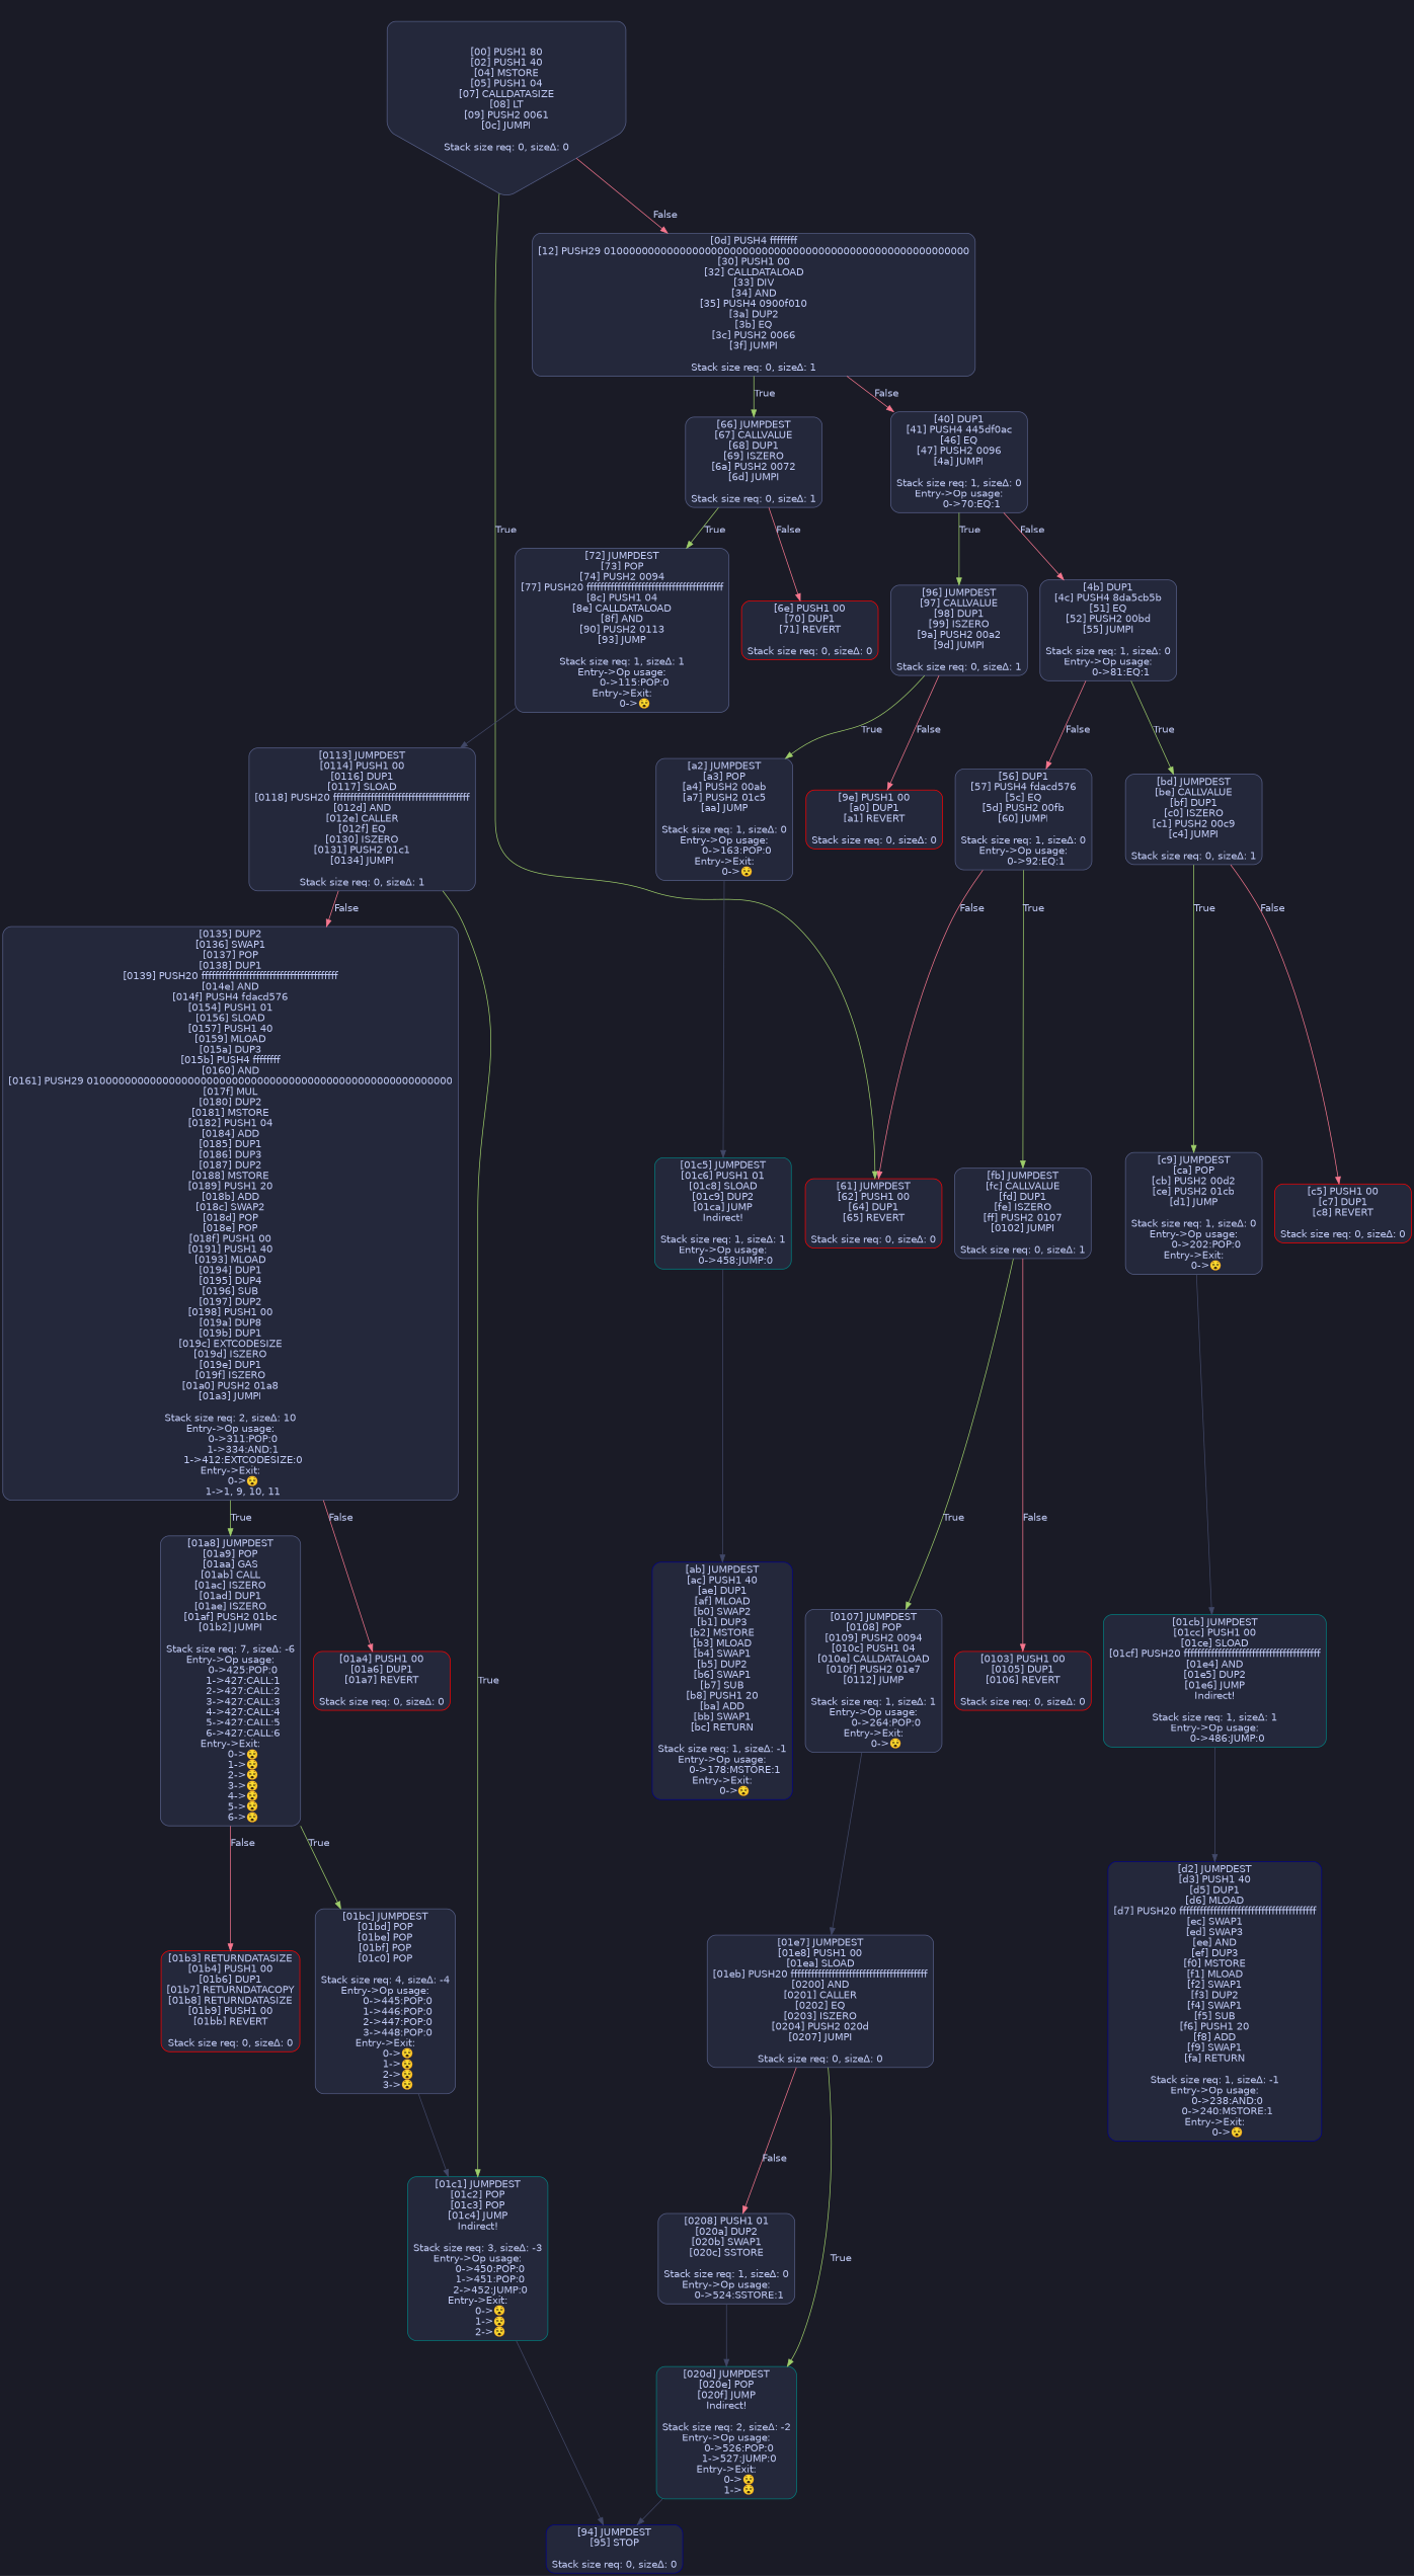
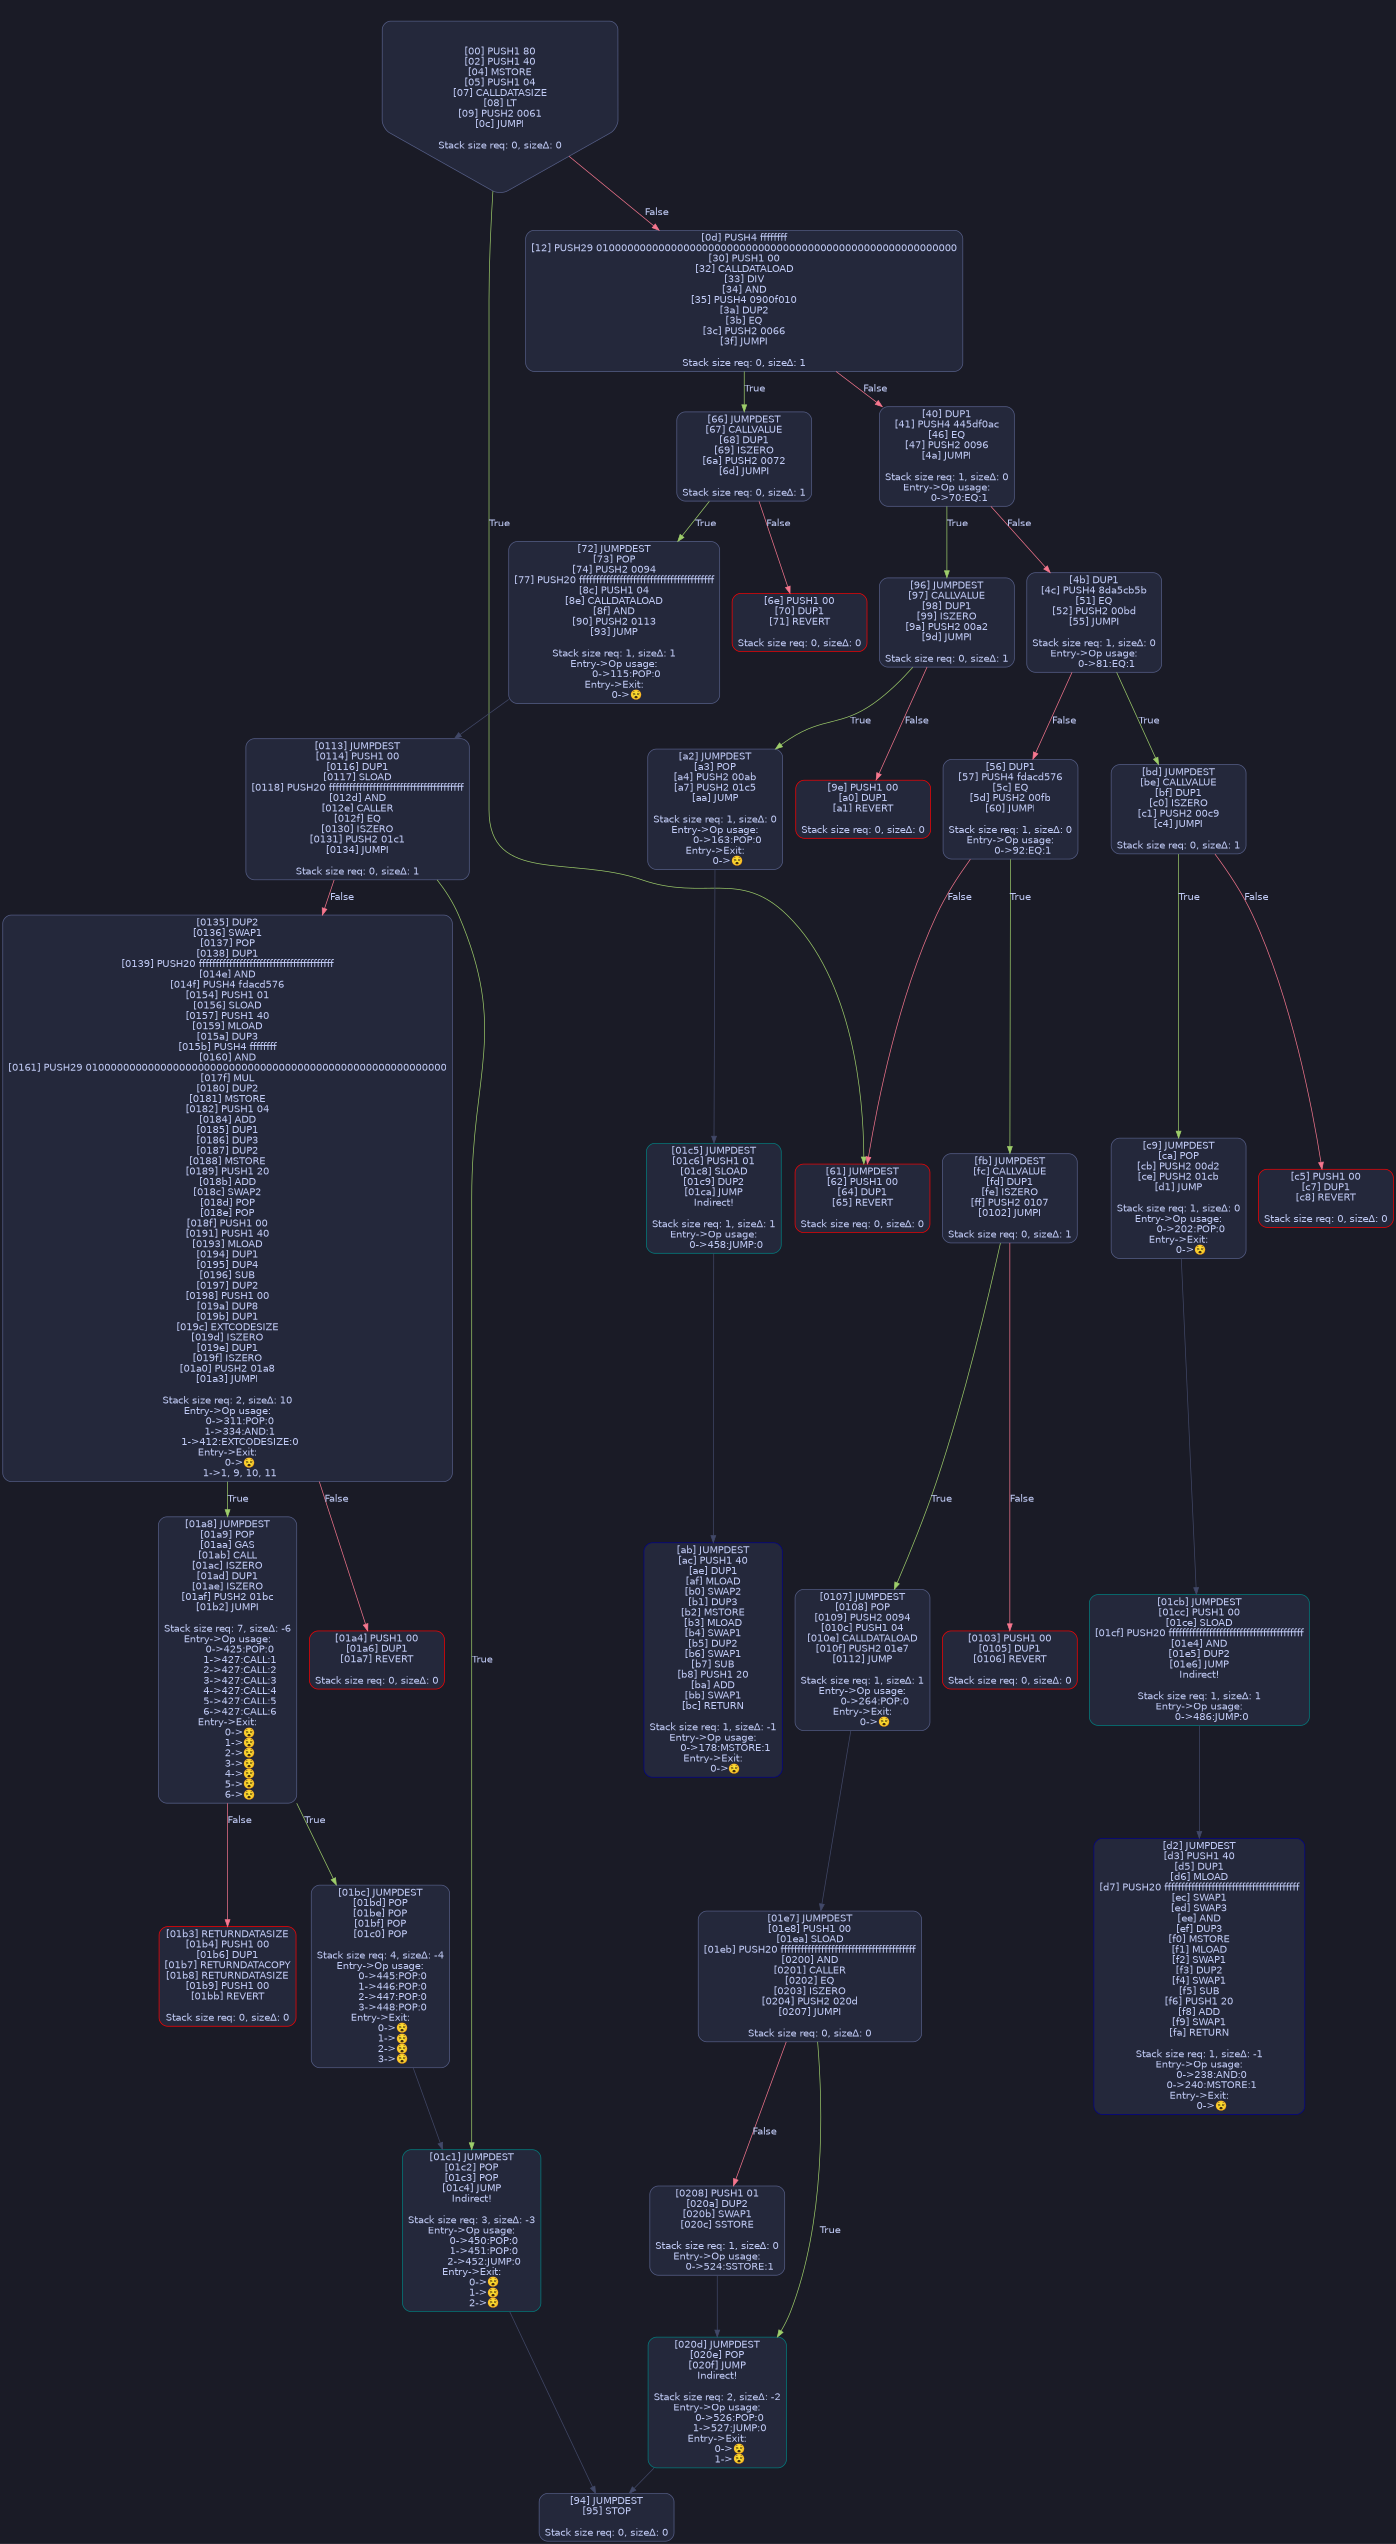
  digraph {
    bgcolor="#1a1b26"
    node [color="#565f89" fillcolor="#24283b" fontcolor="#c0caf5" fontname=Helvetica shape=box style="filled, rounded"]
    edge [color="#f7768e" fontcolor="#c0caf5" fontname=Helvetica]
    n1 [label="[00] PUSH1 80\n[02] PUSH1 40\n[04] MSTORE\n[05] PUSH1 04\n[07] CALLDATASIZE\n[08] LT\n[09] PUSH2 0061\n[0c] JUMPI\n\nStack size req: 0, sizeΔ: 0\n" shape=invhouse]
    n2 [label="[0d] PUSH4 ffffffff\n[12] PUSH29 0100000000000000000000000000000000000000000000000000000000\n[30] PUSH1 00\n[32] CALLDATALOAD\n[33] DIV\n[34] AND\n[35] PUSH4 0900f010\n[3a] DUP2\n[3b] EQ\n[3c] PUSH2 0066\n[3f] JUMPI\n\nStack size req: 0, sizeΔ: 1\n"]
    n3 [color=red label="[61] JUMPDEST\n[62] PUSH1 00\n[64] DUP1\n[65] REVERT\n\nStack size req: 0, sizeΔ: 0\n"]
    n4 [label="[40] DUP1\n[41] PUSH4 445df0ac\n[46] EQ\n[47] PUSH2 0096\n[4a] JUMPI\n\nStack size req: 1, sizeΔ: 0\nEntry->Op usage:\n	0->70:EQ:1\n"]
    n5 [label="[66] JUMPDEST\n[67] CALLVALUE\n[68] DUP1\n[69] ISZERO\n[6a] PUSH2 0072\n[6d] JUMPI\n\nStack size req: 0, sizeΔ: 1\n"]
    n6 [label="[4b] DUP1\n[4c] PUSH4 8da5cb5b\n[51] EQ\n[52] PUSH2 00bd\n[55] JUMPI\n\nStack size req: 1, sizeΔ: 0\nEntry->Op usage:\n	0->81:EQ:1\n"]
    n7 [label="[96] JUMPDEST\n[97] CALLVALUE\n[98] DUP1\n[99] ISZERO\n[9a] PUSH2 00a2\n[9d] JUMPI\n\nStack size req: 0, sizeΔ: 1\n"]
    n8 [label="[56] DUP1\n[57] PUSH4 fdacd576\n[5c] EQ\n[5d] PUSH2 00fb\n[60] JUMPI\n\nStack size req: 1, sizeΔ: 0\nEntry->Op usage:\n	0->92:EQ:1\n"]
    n9 [label="[bd] JUMPDEST\n[be] CALLVALUE\n[bf] DUP1\n[c0] ISZERO\n[c1] PUSH2 00c9\n[c4] JUMPI\n\nStack size req: 0, sizeΔ: 1\n"]
    n10 [label="[fb] JUMPDEST\n[fc] CALLVALUE\n[fd] DUP1\n[fe] ISZERO\n[ff] PUSH2 0107\n[0102] JUMPI\n\nStack size req: 0, sizeΔ: 1\n"]
    n11 [color=red label="[6e] PUSH1 00\n[70] DUP1\n[71] REVERT\n\nStack size req: 0, sizeΔ: 0\n"]
    n12 [label="[72] JUMPDEST\n[73] POP\n[74] PUSH2 0094\n[77] PUSH20 ffffffffffffffffffffffffffffffffffffffff\n[8c] PUSH1 04\n[8e] CALLDATALOAD\n[8f] AND\n[90] PUSH2 0113\n[93] JUMP\n\nStack size req: 1, sizeΔ: 1\nEntry->Op usage:\n	0->115:POP:0\nEntry->Exit:\n	0->😵\n"]
    n13 [label="[0113] JUMPDEST\n[0114] PUSH1 00\n[0116] DUP1\n[0117] SLOAD\n[0118] PUSH20 ffffffffffffffffffffffffffffffffffffffff\n[012d] AND\n[012e] CALLER\n[012f] EQ\n[0130] ISZERO\n[0131] PUSH2 01c1\n[0134] JUMPI\n\nStack size req: 0, sizeΔ: 1\n"]
-   n14 [color=darkblue label="[94] JUMPDEST\n[95] STOP\n\nStack size req: 0, sizeΔ: 0\n"]
+   n14 [label="[94] JUMPDEST\n[95] STOP\n\nStack size req: 0, sizeΔ: 0\n"]
    n15 [color=red label="[9e] PUSH1 00\n[a0] DUP1\n[a1] REVERT\n\nStack size req: 0, sizeΔ: 0\n"]
    n16 [label="[a2] JUMPDEST\n[a3] POP\n[a4] PUSH2 00ab\n[a7] PUSH2 01c5\n[aa] JUMP\n\nStack size req: 1, sizeΔ: 0\nEntry->Op usage:\n	0->163:POP:0\nEntry->Exit:\n	0->😵\n"]
    n17 [color=teal label="[01c5] JUMPDEST\n[01c6] PUSH1 01\n[01c8] SLOAD\n[01c9] DUP2\n[01ca] JUMP\nIndirect!\n\nStack size req: 1, sizeΔ: 1\nEntry->Op usage:\n	0->458:JUMP:0\n"]
    n18 [color=darkblue label="[ab] JUMPDEST\n[ac] PUSH1 40\n[ae] DUP1\n[af] MLOAD\n[b0] SWAP2\n[b1] DUP3\n[b2] MSTORE\n[b3] MLOAD\n[b4] SWAP1\n[b5] DUP2\n[b6] SWAP1\n[b7] SUB\n[b8] PUSH1 20\n[ba] ADD\n[bb] SWAP1\n[bc] RETURN\n\nStack size req: 1, sizeΔ: -1\nEntry->Op usage:\n	0->178:MSTORE:1\nEntry->Exit:\n	0->😵\n"]
    n19 [color=red label="[c5] PUSH1 00\n[c7] DUP1\n[c8] REVERT\n\nStack size req: 0, sizeΔ: 0\n"]
    n20 [label="[c9] JUMPDEST\n[ca] POP\n[cb] PUSH2 00d2\n[ce] PUSH2 01cb\n[d1] JUMP\n\nStack size req: 1, sizeΔ: 0\nEntry->Op usage:\n	0->202:POP:0\nEntry->Exit:\n	0->😵\n"]
    n21 [color=teal label="[01cb] JUMPDEST\n[01cc] PUSH1 00\n[01ce] SLOAD\n[01cf] PUSH20 ffffffffffffffffffffffffffffffffffffffff\n[01e4] AND\n[01e5] DUP2\n[01e6] JUMP\nIndirect!\n\nStack size req: 1, sizeΔ: 1\nEntry->Op usage:\n	0->486:JUMP:0\n"]
    n22 [color=darkblue label="[d2] JUMPDEST\n[d3] PUSH1 40\n[d5] DUP1\n[d6] MLOAD\n[d7] PUSH20 ffffffffffffffffffffffffffffffffffffffff\n[ec] SWAP1\n[ed] SWAP3\n[ee] AND\n[ef] DUP3\n[f0] MSTORE\n[f1] MLOAD\n[f2] SWAP1\n[f3] DUP2\n[f4] SWAP1\n[f5] SUB\n[f6] PUSH1 20\n[f8] ADD\n[f9] SWAP1\n[fa] RETURN\n\nStack size req: 1, sizeΔ: -1\nEntry->Op usage:\n	0->238:AND:0\n	0->240:MSTORE:1\nEntry->Exit:\n	0->😵\n"]
    n23 [color=red label="[0103] PUSH1 00\n[0105] DUP1\n[0106] REVERT\n\nStack size req: 0, sizeΔ: 0\n"]
    n24 [label="[0107] JUMPDEST\n[0108] POP\n[0109] PUSH2 0094\n[010c] PUSH1 04\n[010e] CALLDATALOAD\n[010f] PUSH2 01e7\n[0112] JUMP\n\nStack size req: 1, sizeΔ: 1\nEntry->Op usage:\n	0->264:POP:0\nEntry->Exit:\n	0->😵\n"]
    n25 [label="[01e7] JUMPDEST\n[01e8] PUSH1 00\n[01ea] SLOAD\n[01eb] PUSH20 ffffffffffffffffffffffffffffffffffffffff\n[0200] AND\n[0201] CALLER\n[0202] EQ\n[0203] ISZERO\n[0204] PUSH2 020d\n[0207] JUMPI\n\nStack size req: 0, sizeΔ: 0\n"]
    n26 [label="[0135] DUP2\n[0136] SWAP1\n[0137] POP\n[0138] DUP1\n[0139] PUSH20 ffffffffffffffffffffffffffffffffffffffff\n[014e] AND\n[014f] PUSH4 fdacd576\n[0154] PUSH1 01\n[0156] SLOAD\n[0157] PUSH1 40\n[0159] MLOAD\n[015a] DUP3\n[015b] PUSH4 ffffffff\n[0160] AND\n[0161] PUSH29 0100000000000000000000000000000000000000000000000000000000\n[017f] MUL\n[0180] DUP2\n[0181] MSTORE\n[0182] PUSH1 04\n[0184] ADD\n[0185] DUP1\n[0186] DUP3\n[0187] DUP2\n[0188] MSTORE\n[0189] PUSH1 20\n[018b] ADD\n[018c] SWAP2\n[018d] POP\n[018e] POP\n[018f] PUSH1 00\n[0191] PUSH1 40\n[0193] MLOAD\n[0194] DUP1\n[0195] DUP4\n[0196] SUB\n[0197] DUP2\n[0198] PUSH1 00\n[019a] DUP8\n[019b] DUP1\n[019c] EXTCODESIZE\n[019d] ISZERO\n[019e] DUP1\n[019f] ISZERO\n[01a0] PUSH2 01a8\n[01a3] JUMPI\n\nStack size req: 2, sizeΔ: 10\nEntry->Op usage:\n	0->311:POP:0\n	1->334:AND:1\n	1->412:EXTCODESIZE:0\nEntry->Exit:\n	0->😵\n	1->1, 9, 10, 11\n"]
    n27 [color=teal label="[01c1] JUMPDEST\n[01c2] POP\n[01c3] POP\n[01c4] JUMP\nIndirect!\n\nStack size req: 3, sizeΔ: -3\nEntry->Op usage:\n	0->450:POP:0\n	1->451:POP:0\n	2->452:JUMP:0\nEntry->Exit:\n	0->😵\n	1->😵\n	2->😵\n"]
    n28 [color=red label="[01a4] PUSH1 00\n[01a6] DUP1\n[01a7] REVERT\n\nStack size req: 0, sizeΔ: 0\n"]
    n29 [label="[01a8] JUMPDEST\n[01a9] POP\n[01aa] GAS\n[01ab] CALL\n[01ac] ISZERO\n[01ad] DUP1\n[01ae] ISZERO\n[01af] PUSH2 01bc\n[01b2] JUMPI\n\nStack size req: 7, sizeΔ: -6\nEntry->Op usage:\n	0->425:POP:0\n	1->427:CALL:1\n	2->427:CALL:2\n	3->427:CALL:3\n	4->427:CALL:4\n	5->427:CALL:5\n	6->427:CALL:6\nEntry->Exit:\n	0->😵\n	1->😵\n	2->😵\n	3->😵\n	4->😵\n	5->😵\n	6->😵\n"]
    n30 [color=red label="[01b3] RETURNDATASIZE\n[01b4] PUSH1 00\n[01b6] DUP1\n[01b7] RETURNDATACOPY\n[01b8] RETURNDATASIZE\n[01b9] PUSH1 00\n[01bb] REVERT\n\nStack size req: 0, sizeΔ: 0\n"]
    n31 [label="[01bc] JUMPDEST\n[01bd] POP\n[01be] POP\n[01bf] POP\n[01c0] POP\n\nStack size req: 4, sizeΔ: -4\nEntry->Op usage:\n	0->445:POP:0\n	1->446:POP:0\n	2->447:POP:0\n	3->448:POP:0\nEntry->Exit:\n	0->😵\n	1->😵\n	2->😵\n	3->😵\n"]
    n32 [label="[0208] PUSH1 01\n[020a] DUP2\n[020b] SWAP1\n[020c] SSTORE\n\nStack size req: 1, sizeΔ: 0\nEntry->Op usage:\n	0->524:SSTORE:1\n"]
    n33 [color=teal label="[020d] JUMPDEST\n[020e] POP\n[020f] JUMP\nIndirect!\n\nStack size req: 2, sizeΔ: -2\nEntry->Op usage:\n	0->526:POP:0\n	1->527:JUMP:0\nEntry->Exit:\n	0->😵\n	1->😵\n"]
    n1 -> n2 [label=False]
    n1 -> n3 [color="#9ece6a" label=True]
    n2 -> n4 [label=False]
    n2 -> n5 [color="#9ece6a" label=True]
    n4 -> n6 [label=False]
    n4 -> n7 [color="#9ece6a" label=True]
    n5 -> n11 [label=False]
    n5 -> n12 [color="#9ece6a" label=True]
    n6 -> n8 [label=False]
    n6 -> n9 [color="#9ece6a" label=True]
    n7 -> n15 [label=False]
    n7 -> n16 [color="#9ece6a" label=True]
    n8 -> n3 [label=False]
    n8 -> n10 [color="#9ece6a" label=True]
    n9 -> n19 [label=False]
    n9 -> n20 [color="#9ece6a" label=True]
    n10 -> n23 [label=False]
    n10 -> n24 [color="#9ece6a" label=True]
    n12 -> n13 [color="#414868"]
    n13 -> n26 [label=False]
    n13 -> n27 [color="#9ece6a" label=True]
    n16 -> n17 [color="#414868"]
    n17 -> n18 [color="#414868"]
    n20 -> n21 [color="#414868"]
    n21 -> n22 [color="#414868"]
    n24 -> n25 [color="#414868"]
    n25 -> n32 [label=False]
    n25 -> n33 [color="#9ece6a" label=True]
    n26 -> n28 [label=False]
    n26 -> n29 [color="#9ece6a" label=True]
    n27 -> n14 [color="#414868"]
    n29 -> n30 [label=False]
    n29 -> n31 [color="#9ece6a" label=True]
    n31 -> n27 [color="#414868"]
    n32 -> n33 [color="#414868"]
    n33 -> n14 [color="#414868"]
  }
